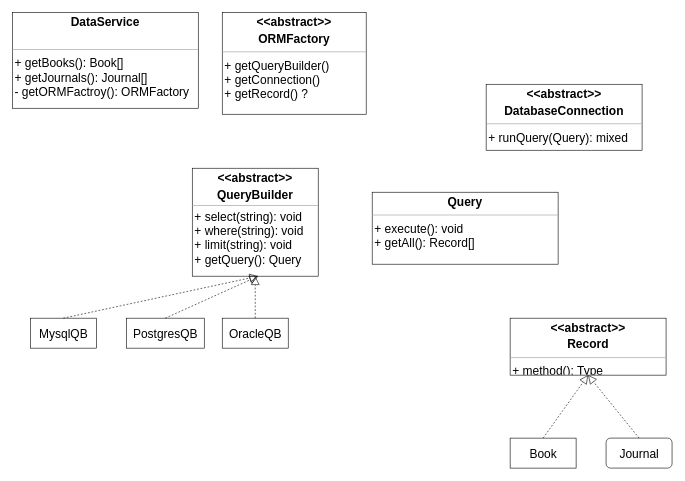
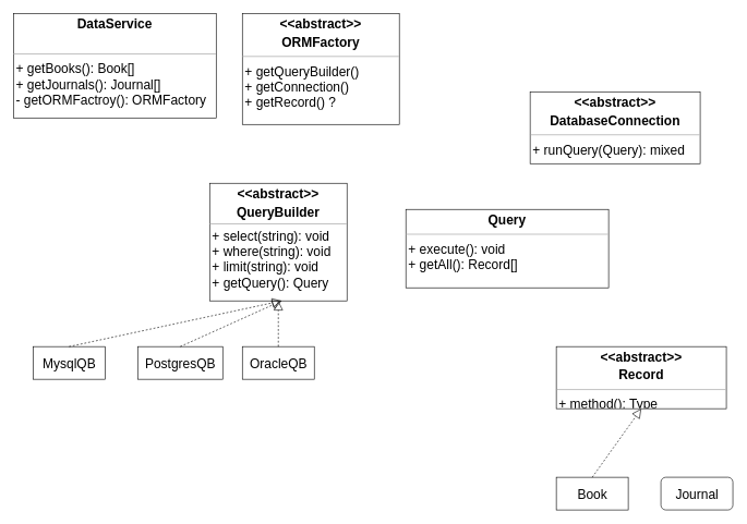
  <mxCell id="0" />
  <mxCell id="1" parent="0" />
  <mxCell id="2" value="&lt;p style=&quot;margin: 4px 0px 0px ; text-align: center ; font-size: 20px&quot;&gt;&lt;b&gt;&lt;font style=&quot;font-size: 20px&quot;&gt;DataService&lt;/font&gt;&lt;/b&gt;&lt;/p&gt;&lt;p style=&quot;margin: 0px 0px 0px 4px ; font-size: 20px&quot;&gt;&lt;font style=&quot;font-size: 20px&quot;&gt;&lt;br&gt;&lt;/font&gt;&lt;/p&gt;&lt;hr size=&quot;1&quot; style=&quot;font-size: 20px&quot;&gt;&lt;p style=&quot;margin: 0px 0px 0px 4px ; font-size: 20px&quot;&gt;&lt;font style=&quot;font-size: 20px&quot;&gt;+ getBooks(): Book[]&lt;/font&gt;&lt;/p&gt;&lt;p style=&quot;margin: 0px 0px 0px 4px ; font-size: 20px&quot;&gt;&lt;font style=&quot;font-size: 20px&quot;&gt;+ getJournals(): Journal[]&lt;/font&gt;&lt;/p&gt;&lt;p style=&quot;margin: 0px 0px 0px 4px ; font-size: 20px&quot;&gt;&lt;font style=&quot;font-size: 20px&quot;&gt;- getORMFactroy(): ORMFactory&lt;/font&gt;&lt;/p&gt;" style="verticalAlign=top;align=left;overflow=fill;fontSize=12;fontFamily=Helvetica;html=1;" vertex="1" parent="1"><mxGeometry x="20" y="20" width="310" height="160" as="geometry" /></mxCell>
  <mxCell id="3" value="&lt;font style=&quot;font-size: 20px&quot;&gt;Journal&lt;/font&gt;" style="html=1;rounded=1;" vertex="1" parent="1"><mxGeometry x="1010" y="730" width="110" height="50" as="geometry" /></mxCell>
  <mxCell id="4" value="&lt;font style=&quot;font-size: 20px&quot;&gt;Book&lt;/font&gt;" style="html=1;" vertex="1" parent="1"><mxGeometry x="850" y="730" width="110" height="50" as="geometry" /></mxCell>
  <mxCell id="5" value="&lt;p style=&quot;margin: 4px 0px 0px ; text-align: center ; font-size: 20px&quot;&gt;&lt;b&gt;&lt;font style=&quot;font-size: 20px&quot;&gt;&amp;lt;&amp;lt;abstract&amp;gt;&amp;gt;&lt;/font&gt;&lt;/b&gt;&lt;/p&gt;&lt;p style=&quot;margin: 4px 0px 0px ; text-align: center ; font-size: 20px&quot;&gt;&lt;b&gt;&lt;font style=&quot;font-size: 20px&quot;&gt;QueryBuilder&lt;/font&gt;&lt;/b&gt;&lt;/p&gt;&lt;hr size=&quot;1&quot;&gt;&lt;p style=&quot;margin: 0px ; margin-left: 4px&quot;&gt;&lt;/p&gt;&lt;p style=&quot;margin: 0px 0px 0px 4px ; font-size: 20px&quot;&gt;+ select(string): void&lt;/p&gt;&lt;p style=&quot;margin: 0px 0px 0px 4px ; font-size: 20px&quot;&gt;+ where(string): void&lt;/p&gt;&lt;p style=&quot;margin: 0px 0px 0px 4px ; font-size: 20px&quot;&gt;+ limit(string): void&lt;/p&gt;&lt;p style=&quot;margin: 0px 0px 0px 4px ; font-size: 20px&quot;&gt;+ getQuery(): Query&lt;/p&gt;" style="verticalAlign=top;align=left;overflow=fill;fontSize=12;fontFamily=Helvetica;html=1;" vertex="1" parent="1"><mxGeometry x="320" y="280" width="210" height="180" as="geometry" /></mxCell>
  <mxCell id="6" value="&lt;p style=&quot;margin: 4px 0px 0px ; text-align: center ; font-size: 20px&quot;&gt;&lt;b&gt;&lt;font style=&quot;font-size: 20px&quot;&gt;&amp;lt;&amp;lt;abstract&amp;gt;&amp;gt;&lt;/font&gt;&lt;/b&gt;&lt;/p&gt;&lt;p style=&quot;margin: 4px 0px 0px ; text-align: center ; font-size: 20px&quot;&gt;&lt;b&gt;&lt;font style=&quot;font-size: 20px&quot;&gt;Record&lt;/font&gt;&lt;/b&gt;&lt;/p&gt;&lt;hr size=&quot;1&quot; style=&quot;font-size: 20px&quot;&gt;&lt;p style=&quot;margin: 0px 0px 0px 4px ; font-size: 20px&quot;&gt;&lt;font style=&quot;font-size: 20px&quot;&gt;+ method(): Type&lt;/font&gt;&lt;/p&gt;" style="verticalAlign=top;align=left;overflow=fill;fontSize=12;fontFamily=Helvetica;html=1;" vertex="1" parent="1"><mxGeometry x="850" y="530" width="260" height="95" as="geometry" /></mxCell>
  <mxCell id="7" value="&lt;p style=&quot;margin: 4px 0px 0px ; text-align: center ; font-size: 20px&quot;&gt;&lt;b&gt;&lt;font style=&quot;font-size: 20px&quot;&gt;&amp;lt;&amp;lt;abstract&amp;gt;&amp;gt;&lt;/font&gt;&lt;/b&gt;&lt;/p&gt;&lt;p style=&quot;margin: 4px 0px 0px ; text-align: center ; font-size: 20px&quot;&gt;&lt;b&gt;&lt;font style=&quot;font-size: 20px&quot;&gt;DatabaseConnection&lt;/font&gt;&lt;/b&gt;&lt;/p&gt;&lt;hr size=&quot;1&quot; style=&quot;font-size: 20px&quot;&gt;&lt;p style=&quot;margin: 0px 0px 0px 4px ; font-size: 20px&quot;&gt;&lt;font style=&quot;font-size: 20px&quot;&gt;+ runQuery(Query): mixed&lt;/font&gt;&lt;/p&gt;" style="verticalAlign=top;align=left;overflow=fill;fontSize=12;fontFamily=Helvetica;html=1;" vertex="1" parent="1"><mxGeometry x="810" y="140" width="260" height="110" as="geometry" /></mxCell>
  <mxCell id="8" value="" style="endArrow=block;dashed=1;endFill=0;endSize=12;html=1;exitX=0.5;exitY=0;exitDx=0;exitDy=0;entryX=0.5;entryY=1;entryDx=0;entryDy=0;" edge="1" parent="1" source="4" target="6"><mxGeometry width="160" relative="1" as="geometry"><mxPoint x="610" y="450" as="sourcePoint" /><mxPoint x="770" y="450" as="targetPoint" /></mxGeometry></mxCell>
- <mxCell id="9" value="" style="endArrow=block;dashed=1;endFill=0;endSize=12;html=1;exitX=0.5;exitY=0;exitDx=0;exitDy=0;entryX=0.5;entryY=1;entryDx=0;entryDy=0;" edge="1" parent="1" source="3" target="6"><mxGeometry width="160" relative="1" as="geometry"><mxPoint x="610" y="450" as="sourcePoint" /><mxPoint x="770" y="450" as="targetPoint" /></mxGeometry></mxCell>
  <mxCell id="10" value="&lt;font style=&quot;font-size: 20px&quot;&gt;MysqlQB&lt;/font&gt;" style="html=1;" vertex="1" parent="1"><mxGeometry x="50" y="530" width="110" height="50" as="geometry" /></mxCell>
  <mxCell id="11" value="&lt;font style=&quot;font-size: 20px&quot;&gt;PostgresQB&lt;/font&gt;" style="html=1;" vertex="1" parent="1"><mxGeometry x="210" y="530" width="130" height="50" as="geometry" /></mxCell>
  <mxCell id="12" value="&lt;font style=&quot;font-size: 20px&quot;&gt;OracleQB&lt;/font&gt;" style="html=1;" vertex="1" parent="1"><mxGeometry x="370" y="530" width="110" height="50" as="geometry" /></mxCell>
  <mxCell id="13" value="" style="endArrow=block;dashed=1;endFill=0;endSize=12;html=1;exitX=0.5;exitY=0;exitDx=0;exitDy=0;entryX=0.5;entryY=1;entryDx=0;entryDy=0;" edge="1" parent="1" source="12" target="5"><mxGeometry width="160" relative="1" as="geometry"><mxPoint x="610" y="440" as="sourcePoint" /><mxPoint x="770" y="440" as="targetPoint" /></mxGeometry></mxCell>
  <mxCell id="14" value="" style="endArrow=block;dashed=1;endFill=0;endSize=12;html=1;exitX=0.5;exitY=0;exitDx=0;exitDy=0;" edge="1" parent="1" source="11"><mxGeometry width="160" relative="1" as="geometry"><mxPoint x="610" y="440" as="sourcePoint" /><mxPoint x="430" y="460" as="targetPoint" /></mxGeometry></mxCell>
  <mxCell id="15" value="" style="endArrow=block;dashed=1;endFill=0;endSize=12;html=1;exitX=0.5;exitY=0;exitDx=0;exitDy=0;" edge="1" parent="1" source="10"><mxGeometry width="160" relative="1" as="geometry"><mxPoint x="610" y="440" as="sourcePoint" /><mxPoint x="430" y="460" as="targetPoint" /></mxGeometry></mxCell>
  <mxCell id="16" value="&lt;p style=&quot;margin: 4px 0px 0px ; text-align: center ; font-size: 20px&quot;&gt;&lt;b&gt;&lt;font style=&quot;font-size: 20px&quot;&gt;&amp;lt;&amp;lt;abstract&amp;gt;&amp;gt;&lt;/font&gt;&lt;/b&gt;&lt;/p&gt;&lt;p style=&quot;margin: 4px 0px 0px ; text-align: center ; font-size: 20px&quot;&gt;&lt;b&gt;&lt;font style=&quot;font-size: 20px&quot;&gt;ORMFactory&lt;/font&gt;&lt;/b&gt;&lt;/p&gt;&lt;hr size=&quot;1&quot; style=&quot;font-size: 20px&quot;&gt;&lt;p style=&quot;margin: 0px 0px 0px 4px ; font-size: 20px&quot;&gt;&lt;font style=&quot;font-size: 20px&quot;&gt;+ getQueryBuilder()&lt;/font&gt;&lt;/p&gt;&lt;p style=&quot;margin: 0px 0px 0px 4px ; font-size: 20px&quot;&gt;&lt;font style=&quot;font-size: 20px&quot;&gt;+ getConnection()&lt;/font&gt;&lt;/p&gt;&lt;p style=&quot;margin: 0px 0px 0px 4px ; font-size: 20px&quot;&gt;&lt;font style=&quot;font-size: 20px&quot;&gt;+ getRecord() ?&lt;/font&gt;&lt;/p&gt;" style="verticalAlign=top;align=left;overflow=fill;fontSize=12;fontFamily=Helvetica;html=1;" vertex="1" parent="1"><mxGeometry x="370" y="20" width="240" height="170" as="geometry" /></mxCell>
  <mxCell id="17" value="&lt;p style=&quot;margin: 4px 0px 0px ; text-align: center ; font-size: 20px&quot;&gt;&lt;b&gt;Query&lt;/b&gt;&lt;/p&gt;&lt;hr size=&quot;1&quot; style=&quot;font-size: 20px&quot;&gt;&lt;p style=&quot;margin: 0px 0px 0px 4px ; font-size: 20px&quot;&gt;&lt;font style=&quot;font-size: 20px&quot;&gt;+ execute(): void&lt;/font&gt;&lt;/p&gt;&lt;p style=&quot;margin: 0px 0px 0px 4px ; font-size: 20px&quot;&gt;&lt;font style=&quot;font-size: 20px&quot;&gt;+ getAll(): Record[]&lt;/font&gt;&lt;/p&gt;" style="verticalAlign=top;align=left;overflow=fill;fontSize=12;fontFamily=Helvetica;html=1;" vertex="1" parent="1"><mxGeometry x="620" y="320" width="310" height="120" as="geometry" /></mxCell>
